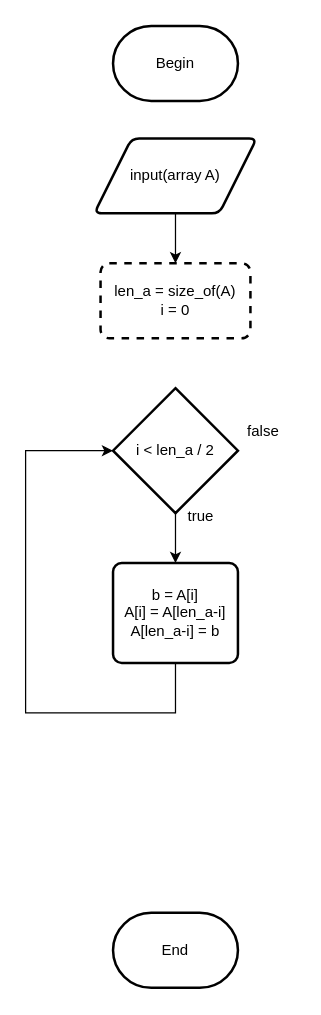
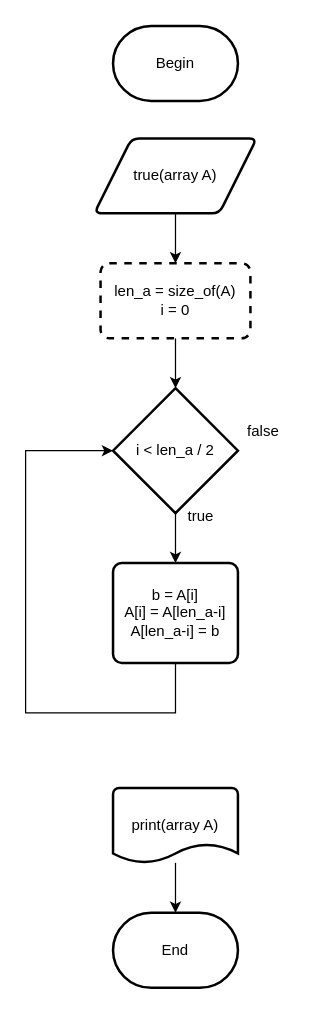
  <mxCell id="0" />
  <mxCell id="1" parent="0" />
  <mxCell id="2" value="Begin" style="strokeWidth=2;html=1;shape=mxgraph.flowchart.terminator;whiteSpace=wrap;" vertex="1" parent="1"><mxGeometry x="90" y="20" width="100" height="60" as="geometry" /></mxCell>
  <mxCell id="3" style="edgeStyle=orthogonalEdgeStyle;rounded=0;orthogonalLoop=1;jettySize=auto;html=1;entryX=0.5;entryY=0;entryDx=0;entryDy=0;" edge="1" parent="1" source="4" target="6"><mxGeometry relative="1" as="geometry" /></mxCell>
- <mxCell id="4" value="input(array A)" style="shape=parallelogram;html=1;strokeWidth=2;perimeter=parallelogramPerimeter;whiteSpace=wrap;rounded=1;arcSize=12;size=0.23;" vertex="1" parent="1"><mxGeometry x="75" y="110" width="130" height="60" as="geometry" /></mxCell>
+ <mxCell id="4" value="true(array A)" style="shape=parallelogram;html=1;strokeWidth=2;perimeter=parallelogramPerimeter;whiteSpace=wrap;rounded=1;arcSize=12;size=0.23;" vertex="1" parent="1"><mxGeometry x="75" y="110" width="130" height="60" as="geometry" /></mxCell>
+ <mxCell id="5" style="edgeStyle=orthogonalEdgeStyle;rounded=0;orthogonalLoop=1;jettySize=auto;html=1;entryX=0.5;entryY=0;entryDx=0;entryDy=0;entryPerimeter=0;" edge="1" parent="1" source="6" target="8"><mxGeometry relative="1" as="geometry" /></mxCell>
  <mxCell id="6" value="len_a = size_of(A)&lt;br&gt;i = 0" style="rounded=1;whiteSpace=wrap;html=1;absoluteArcSize=1;arcSize=14;strokeWidth=2;dashed=1;" vertex="1" parent="1"><mxGeometry x="80" y="210" width="120" height="60" as="geometry" /></mxCell>
  <mxCell id="7" style="edgeStyle=orthogonalEdgeStyle;rounded=0;orthogonalLoop=1;jettySize=auto;html=1;entryX=0.5;entryY=0;entryDx=0;entryDy=0;entryPerimeter=0;" edge="1" parent="1" source="8"><mxGeometry relative="1" as="geometry"><mxPoint x="140" y="450" as="targetPoint" /></mxGeometry></mxCell>
  <mxCell id="8" value="i &amp;lt; len_a / 2" style="strokeWidth=2;html=1;shape=mxgraph.flowchart.decision;whiteSpace=wrap;" vertex="1" parent="1"><mxGeometry x="90" y="310" width="100" height="100" as="geometry" /></mxCell>
  <mxCell id="9" value="b = A[i]&lt;br&gt;A[i] = A[len_a-i]&lt;br&gt;A[len_a-i] = b" style="rounded=1;whiteSpace=wrap;html=1;absoluteArcSize=1;arcSize=14;strokeWidth=2;" vertex="1" parent="1"><mxGeometry x="90" y="450" width="100" height="80" as="geometry" /></mxCell>
  <mxCell id="10" style="edgeStyle=orthogonalEdgeStyle;rounded=0;orthogonalLoop=1;jettySize=auto;html=1;entryX=0;entryY=0.5;entryDx=0;entryDy=0;entryPerimeter=0;exitX=0.5;exitY=1;exitDx=0;exitDy=0;" edge="1" parent="1" source="9" target="8"><mxGeometry relative="1" as="geometry"><mxPoint x="140" y="790" as="sourcePoint" /><Array as="points"><mxPoint x="140" y="570" /><mxPoint x="20" y="570" /><mxPoint x="20" y="360" /></Array></mxGeometry></mxCell>
+ <mxCell id="11" style="edgeStyle=orthogonalEdgeStyle;rounded=0;orthogonalLoop=1;jettySize=auto;html=1;entryX=0.5;entryY=0;entryDx=0;entryDy=0;entryPerimeter=0;" edge="1" parent="1" source="12" target="13"><mxGeometry relative="1" as="geometry" /></mxCell>
+ <mxCell id="12" value="print(array A)" style="strokeWidth=2;html=1;shape=mxgraph.flowchart.document2;whiteSpace=wrap;size=0.25;" vertex="1" parent="1"><mxGeometry x="90" y="630" width="100" height="60" as="geometry" /></mxCell>
  <mxCell id="13" value="End" style="strokeWidth=2;html=1;shape=mxgraph.flowchart.terminator;whiteSpace=wrap;" vertex="1" parent="1"><mxGeometry x="90" y="730" width="100" height="60" as="geometry" /></mxCell>
  <mxCell id="14" value="true" style="text;html=1;align=center;verticalAlign=middle;resizable=0;points=[];autosize=1;strokeColor=none;fillColor=none;" vertex="1" parent="1"><mxGeometry x="140" y="398" width="40" height="30" as="geometry" /></mxCell>
  <mxCell id="15" value="false" style="text;html=1;align=center;verticalAlign=middle;resizable=0;points=[];autosize=1;strokeColor=none;fillColor=none;" vertex="1" parent="1"><mxGeometry x="185" y="330" width="50" height="30" as="geometry" /></mxCell>
